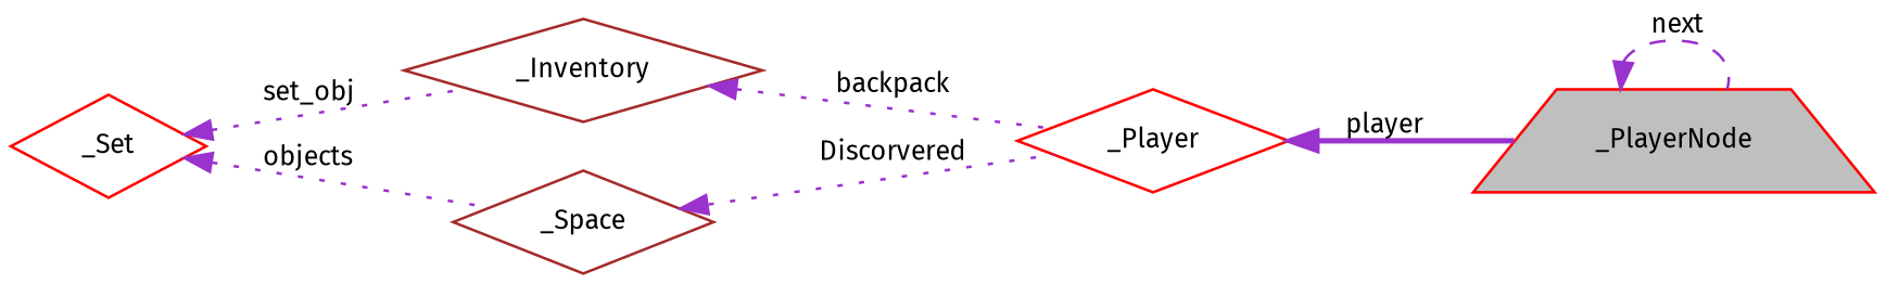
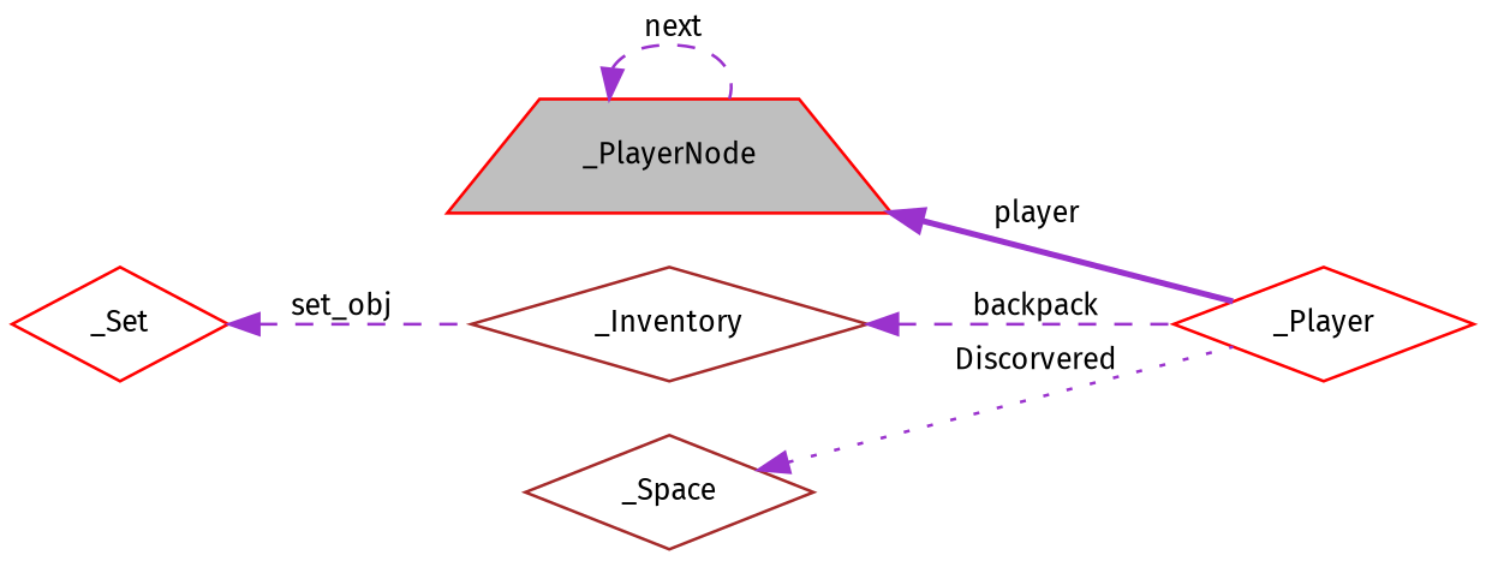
  digraph {
    fontname="Fira Sans"
    rankdir=LR
    node [color=red fillcolor=white fontname="Fira Sans" fontsize=10 shape=diamond style=filled]
    edge [color=darkorchid3 dir=back fontname="Fira Sans" fontsize=10 labelfontname=Helvetica labelfontsize=10 style=dotted]
    n1 [fillcolor=grey75 fontcolor=black height=0.2 label=_PlayerNode shape=trapezium width=0.4]
    n2 [height=0.2 label=_Player width=0.4]
    n3 [color=brown height=0.2 label=_Inventory width=0.4]
    n4 [height=0.2 label=_Set width=0.4]
    n5 [color=brown height=0.2 label=_Space width=0.4]
    n1 -> n1 [label=" next" style=dashed]
-   n2 -> n1 [label=" player" style=bold]
-   n3 -> n2 [label=" backpack"]
-   n4 -> n3 [label=" set_obj"]
-   n4 -> n5 [label=" objects"]
+   n1 -> n2 [label=" player" style=bold]
+   n3 -> n2 [label=" backpack" style=dashed]
+   n4 -> n3 [label=" set_obj" style=dashed]
    n5 -> n2 [label=" Discorvered"]
  }
